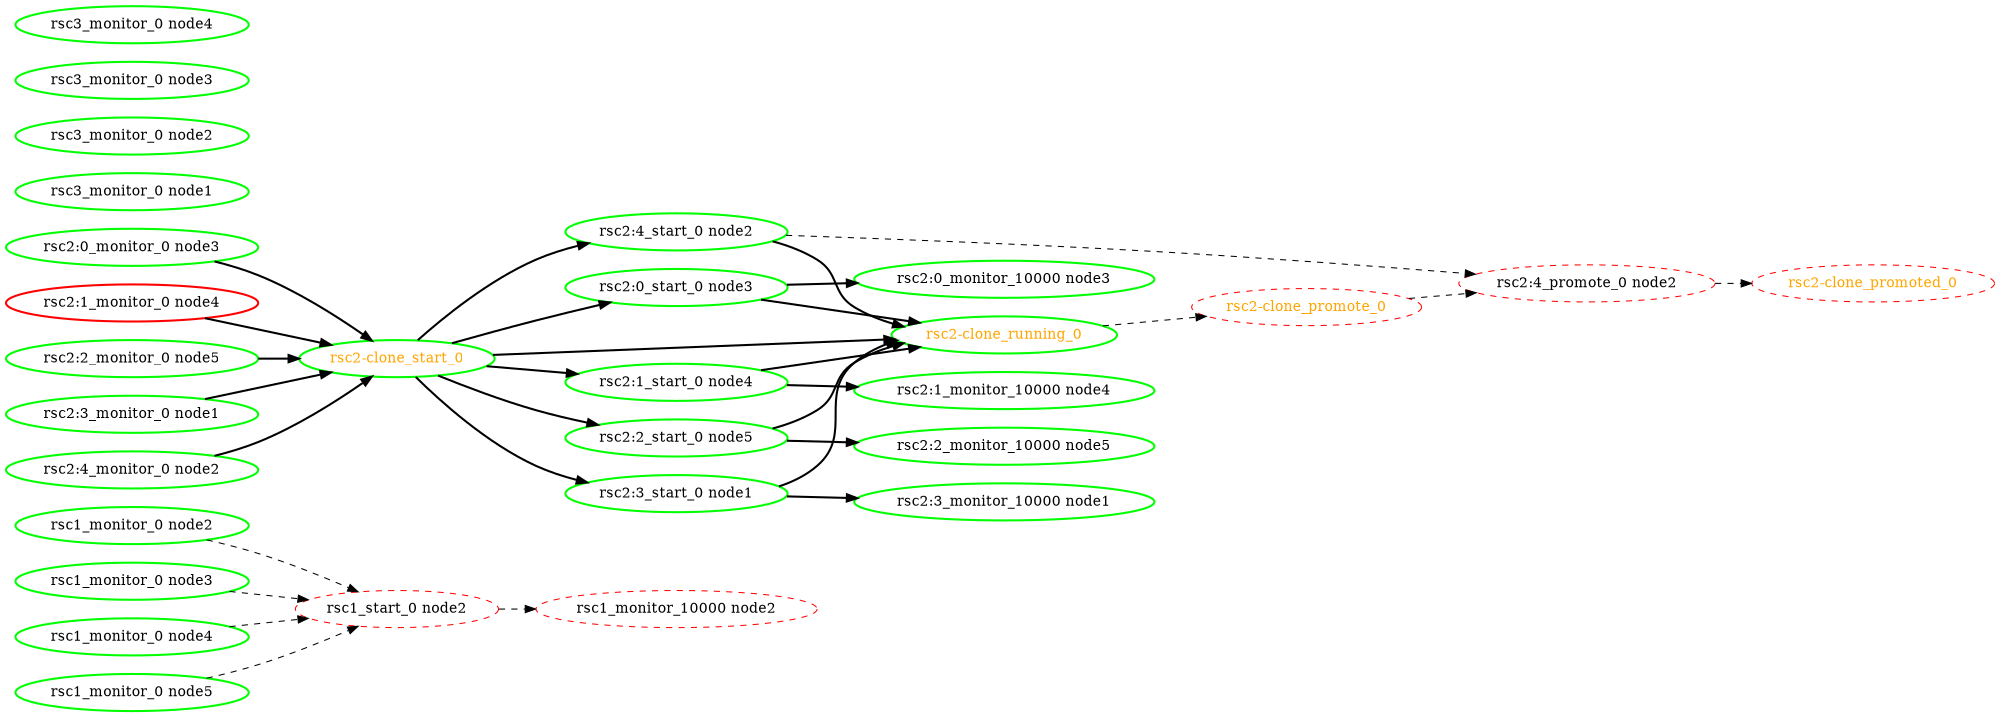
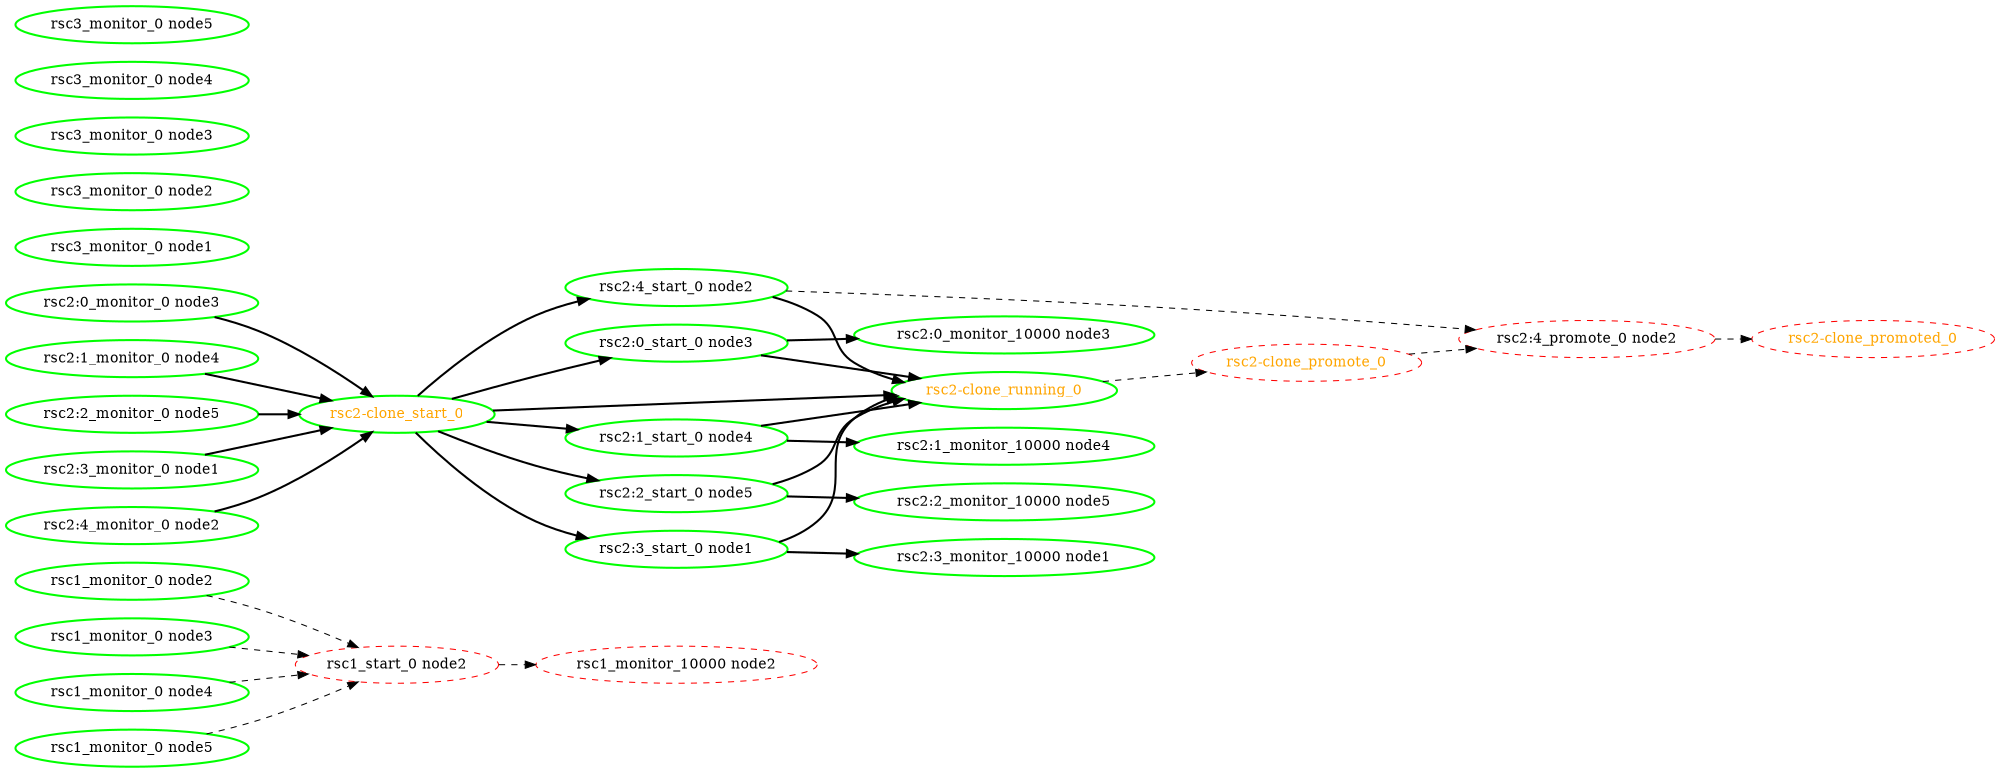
  digraph {
    rankdir=LR
    node [color=green fontcolor=black style=bold]
    edge [style=bold]
    "rsc1_start_0 node2" [color=red style=dashed]
    "rsc1_monitor_10000 node2" [color=red style=dashed]
    "rsc1_monitor_0 node2"
    "rsc1_monitor_0 node3"
    "rsc1_monitor_0 node4"
    "rsc1_monitor_0 node5"
    "rsc2-clone_promote_0" [color=red fontcolor=orange style=dashed]
    "rsc2:4_promote_0 node2" [color=red style=dashed]
    "rsc2-clone_promoted_0" [color=red fontcolor=orange style=dashed]
    "rsc2-clone_running_0" [fontcolor=orange]
    "rsc2-clone_start_0" [fontcolor=orange]
    "rsc2:0_start_0 node3"
    "rsc2:1_start_0 node4"
    "rsc2:2_start_0 node5"
    "rsc2:3_start_0 node1"
    "rsc2:4_start_0 node2"
    "rsc2:0_monitor_10000 node3"
    "rsc2:1_monitor_10000 node4"
    "rsc2:2_monitor_10000 node5"
    "rsc2:3_monitor_10000 node1"
    "rsc2:0_monitor_0 node3"
-   "rsc2:1_monitor_0 node4" [color=red]
+   "rsc2:1_monitor_0 node4"
    "rsc2:2_monitor_0 node5"
    "rsc2:3_monitor_0 node1"
    "rsc2:4_monitor_0 node2"
    "rsc3_monitor_0 node1"
    "rsc3_monitor_0 node2"
    "rsc3_monitor_0 node3"
    "rsc3_monitor_0 node4"
+   "rsc3_monitor_0 node5"
    "rsc1_start_0 node2" -> "rsc1_monitor_10000 node2" [style=dashed]
    "rsc1_monitor_0 node2" -> "rsc1_start_0 node2" [style=dashed]
    "rsc1_monitor_0 node3" -> "rsc1_start_0 node2" [style=dashed]
    "rsc1_monitor_0 node4" -> "rsc1_start_0 node2" [style=dashed]
    "rsc1_monitor_0 node5" -> "rsc1_start_0 node2" [style=dashed]
    "rsc2-clone_promote_0" -> "rsc2:4_promote_0 node2" [style=dashed]
    "rsc2:4_promote_0 node2" -> "rsc2-clone_promoted_0" [style=dashed]
    "rsc2-clone_running_0" -> "rsc2-clone_promote_0" [style=dashed]
    "rsc2-clone_start_0" -> "rsc2-clone_running_0"
    "rsc2-clone_start_0" -> "rsc2:0_start_0 node3"
    "rsc2-clone_start_0" -> "rsc2:1_start_0 node4"
    "rsc2-clone_start_0" -> "rsc2:2_start_0 node5"
    "rsc2-clone_start_0" -> "rsc2:3_start_0 node1"
    "rsc2-clone_start_0" -> "rsc2:4_start_0 node2"
    "rsc2:0_start_0 node3" -> "rsc2-clone_running_0"
    "rsc2:0_start_0 node3" -> "rsc2:0_monitor_10000 node3"
    "rsc2:1_start_0 node4" -> "rsc2-clone_running_0"
    "rsc2:1_start_0 node4" -> "rsc2:1_monitor_10000 node4"
    "rsc2:2_start_0 node5" -> "rsc2-clone_running_0"
    "rsc2:2_start_0 node5" -> "rsc2:2_monitor_10000 node5"
    "rsc2:3_start_0 node1" -> "rsc2-clone_running_0"
    "rsc2:3_start_0 node1" -> "rsc2:3_monitor_10000 node1"
    "rsc2:4_start_0 node2" -> "rsc2:4_promote_0 node2" [style=dashed]
    "rsc2:4_start_0 node2" -> "rsc2-clone_running_0"
    "rsc2:0_monitor_0 node3" -> "rsc2-clone_start_0"
    "rsc2:1_monitor_0 node4" -> "rsc2-clone_start_0"
    "rsc2:2_monitor_0 node5" -> "rsc2-clone_start_0"
    "rsc2:3_monitor_0 node1" -> "rsc2-clone_start_0"
    "rsc2:4_monitor_0 node2" -> "rsc2-clone_start_0"
  }
